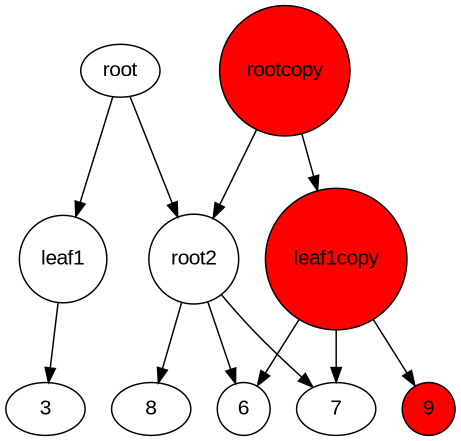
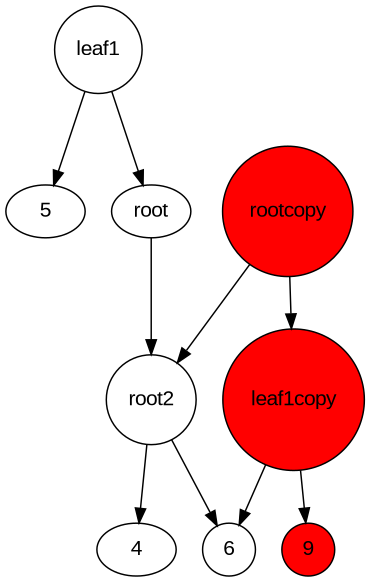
  digraph {
    fontname="Liberation Sans"
    rankdir=TB
    node [fontname="Liberation Sans" shape=circle style=filled]
    edge [fontname="Liberation Sans"]
-   5 [label=3 shape="" style=""]
+   5 [shape="" style=""]
    6 [style=""]
-   7 [shape="" style=""]
-   8 [shape="" style=""]
+   8 [label=4 shape="" style=""]
    rootcopy [fillcolor=red]
    leaf1copy [fillcolor=red]
    n7 [fillcolor=white label=root2]
    n8 [fillcolor=red label=9]
    root [fillcolor=white shape=ellipse]
    leaf1 [fillcolor=white]
    rootcopy -> leaf1copy
    rootcopy -> n7
    leaf1copy -> 6
-   leaf1copy -> 7
    leaf1copy -> n8
    n7 -> 6
-   n7 -> 7
    n7 -> 8
    root -> n7
-   root -> leaf1
+   leaf1 -> root
    leaf1 -> 5
  }
